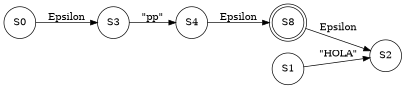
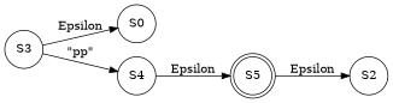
  digraph {
    rankdir=LR
    node [shape=circle]
    S0
    S3
-   S1
    S2
    S4
-   S5 [shape=doublecircle label=S8]
-   S0 -> S3 [label=Epsilon]
+   S5 [shape=doublecircle]
+   S3 -> S0 [label=Epsilon]
    S3 -> S4 [label="\"pp\""]
-   S1 -> S2 [label="\"HOLA\""]
    S4 -> S5 [label=Epsilon]
    S5 -> S2 [label=Epsilon]
  }
